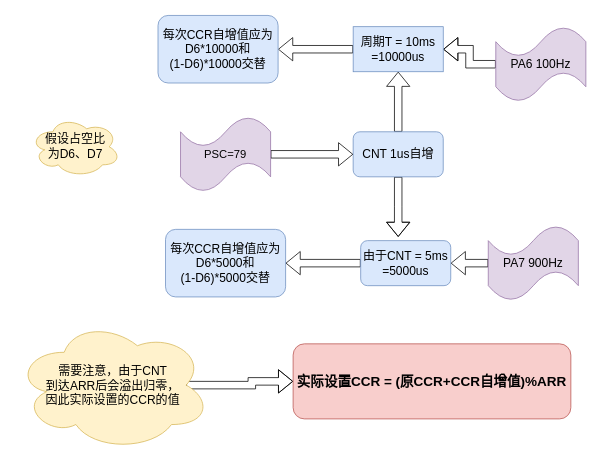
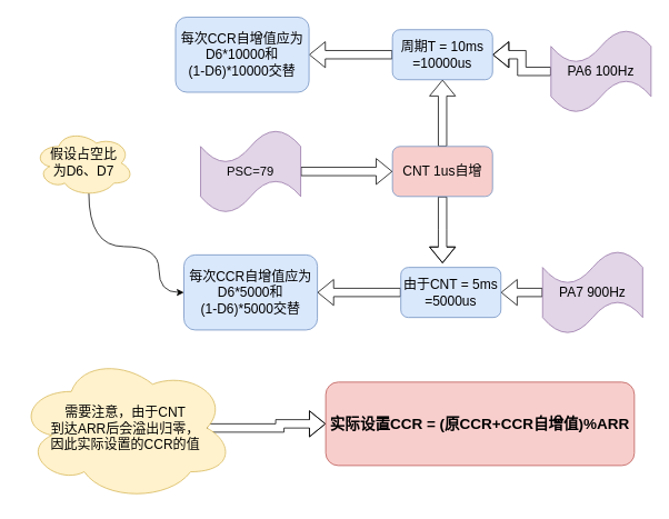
  <mxCell id="0" />
  <mxCell id="1" parent="0" />
  <mxCell id="2" style="edgeStyle=orthogonalEdgeStyle;shape=flexArrow;rounded=0;orthogonalLoop=1;jettySize=auto;html=1;exitX=0.5;exitY=0;exitDx=0;exitDy=0;fontSize=16;entryX=0.5;entryY=1;entryDx=0;entryDy=0;" edge="1" parent="1" source="4" target="12"><mxGeometry relative="1" as="geometry"><mxPoint x="530" y="125" as="targetPoint" /></mxGeometry></mxCell>
  <mxCell id="3" style="edgeStyle=orthogonalEdgeStyle;shape=flexArrow;rounded=0;orthogonalLoop=1;jettySize=auto;html=1;exitX=0.5;exitY=1;exitDx=0;exitDy=0;fontSize=16;" edge="1" parent="1" source="4"><mxGeometry relative="1" as="geometry"><mxPoint x="530" y="315" as="targetPoint" /></mxGeometry></mxCell>
- <mxCell id="4" value="&lt;font style=&quot;font-size: 16px;&quot;&gt;CNT 1us自增&lt;/font&gt;" style="rounded=1;whiteSpace=wrap;html=1;fillColor=#dae8fc;strokeColor=#6c8ebf;" parent="1" vertex="1"><mxGeometry x="470" y="175" width="120" height="60" as="geometry" /></mxCell>
+ <mxCell id="4" value="&lt;font style=&quot;font-size: 16px;&quot;&gt;CNT 1us自增&lt;/font&gt;" style="rounded=1;whiteSpace=wrap;html=1;fillColor=#f8cecc;strokeColor=#6c8ebf;" parent="1" vertex="1"><mxGeometry x="470" y="175" width="120" height="60" as="geometry" /></mxCell>
  <mxCell id="5" style="edgeStyle=orthogonalEdgeStyle;shape=flexArrow;rounded=0;orthogonalLoop=1;jettySize=auto;html=1;exitX=1;exitY=0.5;exitDx=0;exitDy=0;exitPerimeter=0;entryX=0;entryY=0.5;entryDx=0;entryDy=0;fontSize=16;" edge="1" parent="1" source="6" target="4"><mxGeometry relative="1" as="geometry" /></mxCell>
  <mxCell id="6" value="&lt;font style=&quot;font-size: 15px;&quot;&gt;PSC=79&lt;/font&gt;" style="shape=tape;whiteSpace=wrap;html=1;fillColor=#e1d5e7;strokeColor=#9673a6;" vertex="1" parent="1"><mxGeometry x="240" y="155" width="120" height="100" as="geometry" /></mxCell>
  <mxCell id="7" style="edgeStyle=orthogonalEdgeStyle;shape=flexArrow;rounded=0;orthogonalLoop=1;jettySize=auto;html=1;entryX=1;entryY=0.5;entryDx=0;entryDy=0;fontSize=16;" edge="1" parent="1" source="8" target="12"><mxGeometry relative="1" as="geometry" /></mxCell>
  <mxCell id="8" value="PA6 100Hz" style="shape=tape;whiteSpace=wrap;html=1;fontSize=16;size=0.4;fillColor=#e1d5e7;strokeColor=#9673a6;" vertex="1" parent="1"><mxGeometry x="660" y="35" width="120" height="100" as="geometry" /></mxCell>
  <mxCell id="9" style="edgeStyle=orthogonalEdgeStyle;shape=flexArrow;rounded=0;orthogonalLoop=1;jettySize=auto;html=1;exitX=0;exitY=0.5;exitDx=0;exitDy=0;exitPerimeter=0;entryX=1;entryY=0.5;entryDx=0;entryDy=0;fontSize=16;" edge="1" parent="1" source="10" target="14"><mxGeometry relative="1" as="geometry" /></mxCell>
  <mxCell id="10" value="PA7 900Hz" style="shape=tape;whiteSpace=wrap;html=1;fontSize=16;fillColor=#e1d5e7;strokeColor=#9673a6;" vertex="1" parent="1"><mxGeometry x="650" y="300" width="120" height="100" as="geometry" /></mxCell>
  <mxCell id="11" style="edgeStyle=orthogonalEdgeStyle;shape=flexArrow;rounded=0;orthogonalLoop=1;jettySize=auto;html=1;exitX=0;exitY=0.5;exitDx=0;exitDy=0;entryX=1;entryY=0.5;entryDx=0;entryDy=0;fontSize=16;" edge="1" parent="1" source="12" target="15"><mxGeometry relative="1" as="geometry" /></mxCell>
- <mxCell id="12" value="&lt;span style=&quot;font-size: 16px;&quot;&gt;周期T = 10ms&lt;br&gt;=10000us&lt;br&gt;&lt;/span&gt;" style="whiteSpace=wrap;html=1;fillColor=#dae8fc;strokeColor=#6c8ebf;rounded=0;" vertex="1" parent="1"><mxGeometry x="470" y="35" width="120" height="60" as="geometry" /></mxCell>
+ <mxCell id="12" value="&lt;span style=&quot;font-size: 16px;&quot;&gt;周期T = 10ms&lt;br&gt;=10000us&lt;br&gt;&lt;/span&gt;" style="rounded=1;whiteSpace=wrap;html=1;fillColor=#dae8fc;strokeColor=#6c8ebf;" vertex="1" parent="1"><mxGeometry x="470" y="35" width="120" height="60" as="geometry" /></mxCell>
  <mxCell id="13" style="edgeStyle=orthogonalEdgeStyle;shape=flexArrow;rounded=0;orthogonalLoop=1;jettySize=auto;html=1;exitX=0;exitY=0.5;exitDx=0;exitDy=0;entryX=1;entryY=0.5;entryDx=0;entryDy=0;fontSize=16;" edge="1" parent="1" source="14" target="18"><mxGeometry relative="1" as="geometry" /></mxCell>
  <mxCell id="14" value="&lt;span style=&quot;font-size: 16px;&quot;&gt;由于CNT = 5ms&lt;br&gt;=5000us&lt;br&gt;&lt;/span&gt;" style="rounded=1;whiteSpace=wrap;html=1;fillColor=#dae8fc;strokeColor=#6c8ebf;" vertex="1" parent="1"><mxGeometry x="480" y="320" width="120" height="60" as="geometry" /></mxCell>
  <mxCell id="15" value="每次CCR自增值应为&lt;br&gt;D6*10000和&lt;br&gt;(1-D6)*10000交替" style="rounded=1;whiteSpace=wrap;html=1;fontSize=16;fillColor=#dae8fc;strokeColor=#6c8ebf;" vertex="1" parent="1"><mxGeometry x="210" y="20" width="160" height="90" as="geometry" /></mxCell>
+ <mxCell id="16" style="edgeStyle=orthogonalEdgeStyle;curved=1;rounded=0;orthogonalLoop=1;jettySize=auto;html=1;exitX=0.55;exitY=0.95;exitDx=0;exitDy=0;exitPerimeter=0;entryX=0;entryY=0.5;entryDx=0;entryDy=0;fontSize=16;" edge="1" parent="1" source="17" target="18"><mxGeometry relative="1" as="geometry"><Array as="points"><mxPoint x="106" y="295" /><mxPoint x="190" y="295" /><mxPoint x="190" y="350" /></Array></mxGeometry></mxCell>
  <mxCell id="17" value="假设占空比&lt;br&gt;为D6、D7" style="ellipse;shape=cloud;whiteSpace=wrap;html=1;fontSize=16;fillColor=#fff2cc;strokeColor=#d6b656;" vertex="1" parent="1"><mxGeometry x="40" y="155" width="120" height="80" as="geometry" /></mxCell>
  <mxCell id="18" value="每次CCR自增值应为&lt;br&gt;D6*5000和&lt;br&gt;(1-D6)*5000交替" style="rounded=1;whiteSpace=wrap;html=1;fontSize=16;fillColor=#dae8fc;strokeColor=#6c8ebf;" vertex="1" parent="1"><mxGeometry x="220" y="305" width="160" height="90" as="geometry" /></mxCell>
  <mxCell id="19" style="edgeStyle=orthogonalEdgeStyle;curved=1;rounded=0;orthogonalLoop=1;jettySize=auto;html=1;exitX=0.875;exitY=0.5;exitDx=0;exitDy=0;exitPerimeter=0;fontSize=16;shape=flexArrow;" edge="1" parent="1" source="20" target="21"><mxGeometry relative="1" as="geometry" /></mxCell>
  <mxCell id="20" value="需要注意，由于CNT&lt;br&gt;到达ARR后会溢出归零，&lt;br&gt;因此实际设置的CCR的值" style="ellipse;shape=cloud;whiteSpace=wrap;html=1;fontSize=16;fillColor=#fff2cc;strokeColor=#d6b656;" vertex="1" parent="1"><mxGeometry x="20" y="425" width="260" height="175" as="geometry" /></mxCell>
  <mxCell id="21" value="&lt;b&gt;&lt;font style=&quot;font-size: 18px;&quot;&gt;实际设置CCR = (原CCR+CCR自增值)%ARR&lt;/font&gt;&lt;/b&gt;" style="rounded=1;whiteSpace=wrap;html=1;fontSize=16;fillColor=#f8cecc;strokeColor=#b85450;" vertex="1" parent="1"><mxGeometry x="390" y="457.5" width="370" height="100" as="geometry" /></mxCell>
